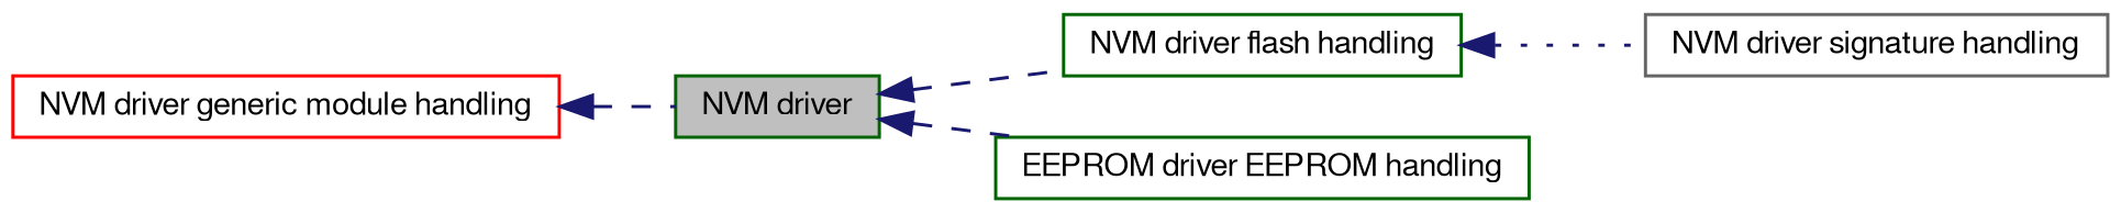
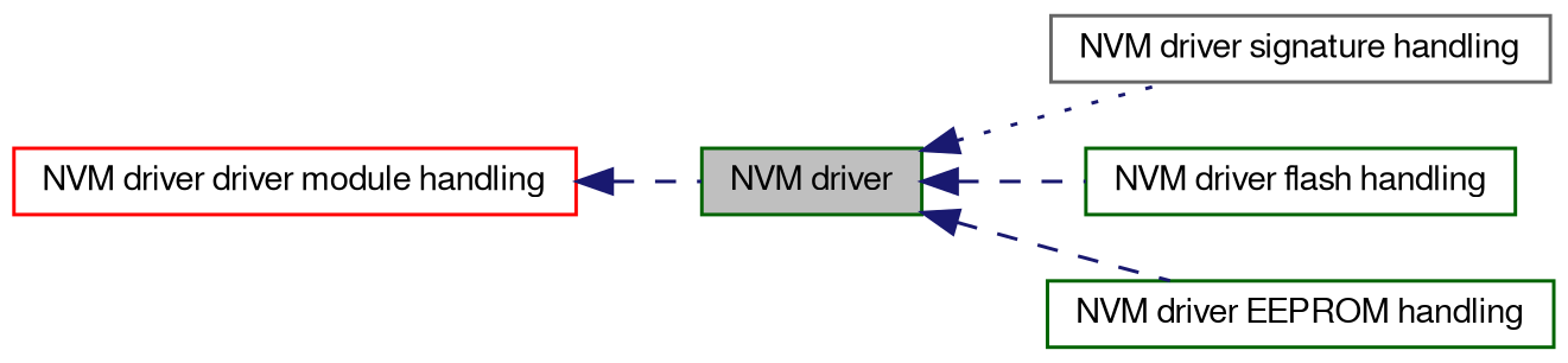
  digraph {
    rankdir=LR
    node [color=darkgreen fillcolor=white fontname=FreeSans fontsize=10 shape=record style=filled]
    edge [color=midnightblue dir=back fontname=FreeSans fontsize=10 labelfontname=FreeSans labelfontsize=10 shape=plaintext style=dashed]
    n1 [color=gray40 height=0.2 label="NVM driver signature handling" width=0.4]
    n2 [height=0.2 label="NVM driver flash handling" width=0.4]
-   n3 [height=0.2 label="EEPROM driver EEPROM handling" width=0.4]
-   n4 [color=red height=0.2 label="NVM driver generic module handling" width=0.4]
+   n3 [height=0.2 label="NVM driver EEPROM handling" width=0.4]
+   n4 [color=red height=0.2 label="NVM driver driver module handling" width=0.4]
    n5 [fillcolor=grey75 fontcolor=black height=0.2 label="NVM driver" width=0.4]
    n4 -> n5
-   n2 -> n1 [style=dotted]
+   n5 -> n1 [style=dotted]
    n5 -> n2
    n5 -> n3
  }
